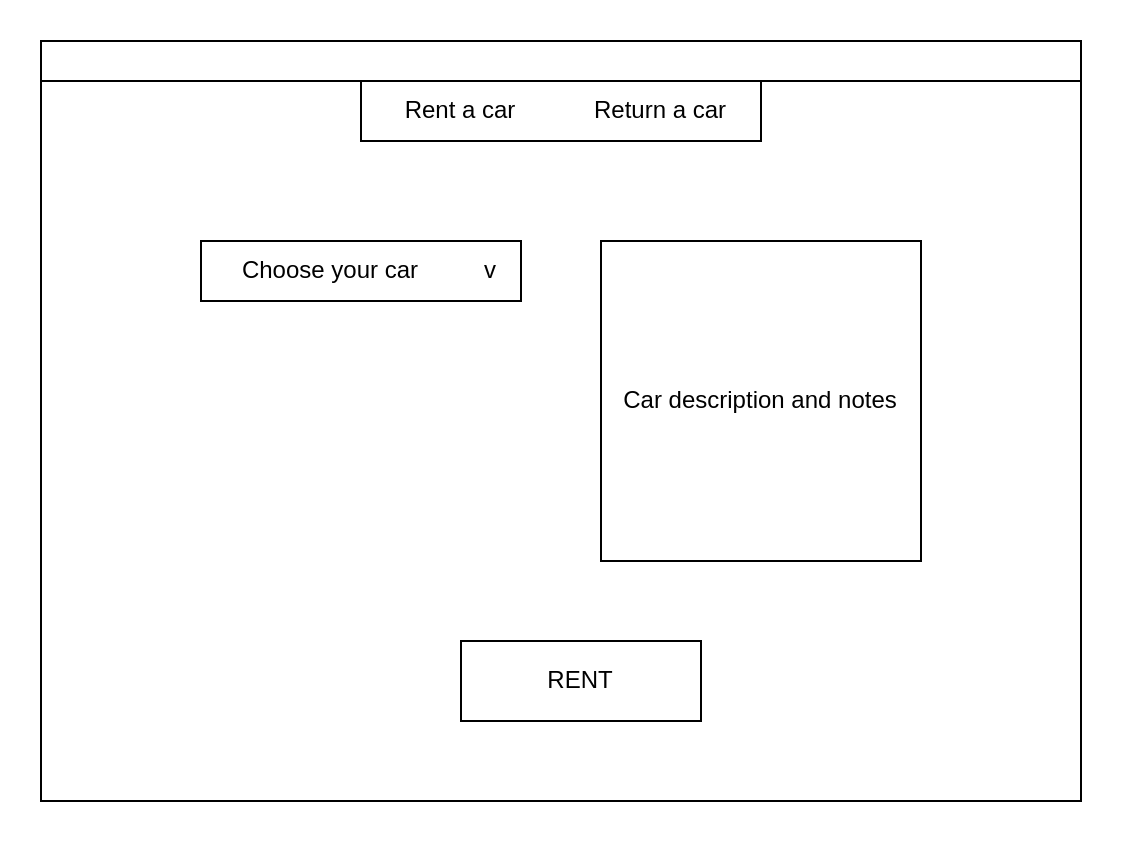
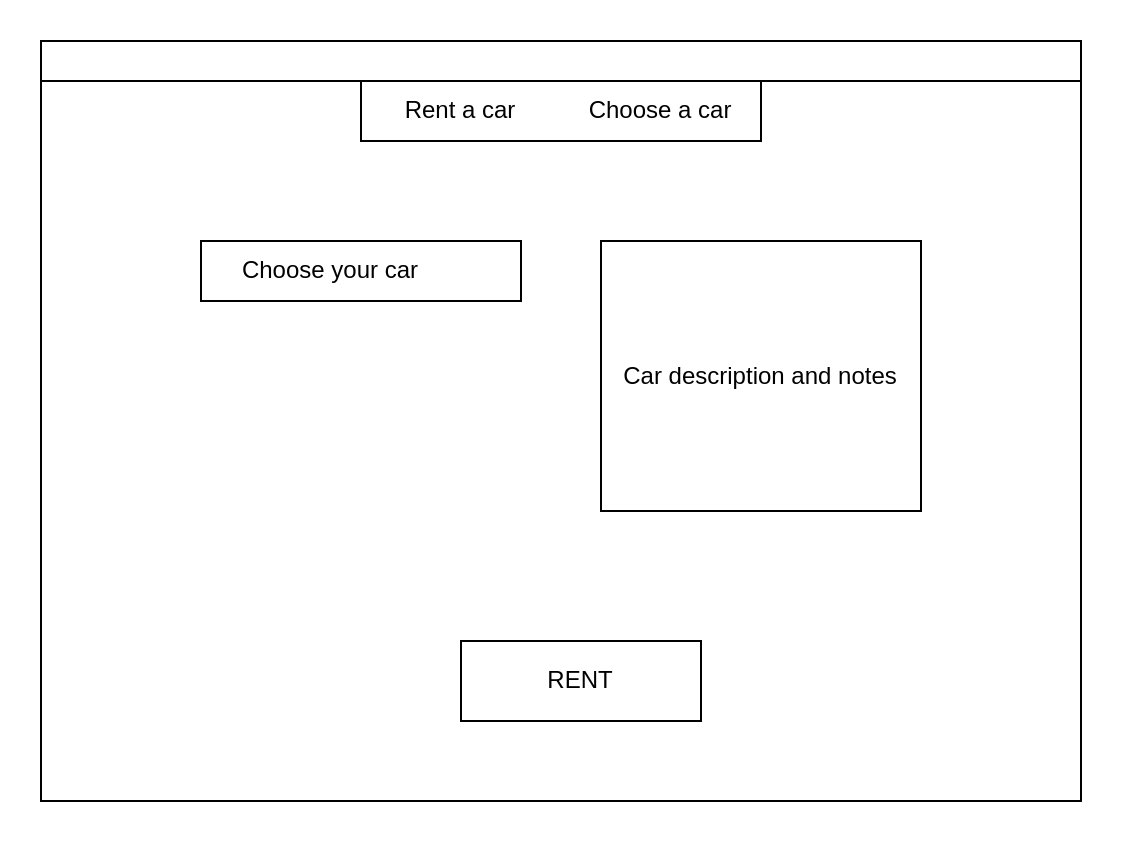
  <mxCell id="0" />
  <mxCell id="1" parent="0" />
  <mxCell id="2" value="" style="rounded=0;whiteSpace=wrap;html=1;fillColor=none;" parent="1" vertex="1"><mxGeometry x="20" y="40" width="520" height="360" as="geometry" /></mxCell>
  <mxCell id="3" value="" style="rounded=0;whiteSpace=wrap;html=1;" parent="1" vertex="1"><mxGeometry x="20" y="20" width="520" height="20" as="geometry" /></mxCell>
  <mxCell id="4" value="" style="rounded=0;whiteSpace=wrap;html=1;fillColor=none;" parent="1" vertex="1"><mxGeometry x="180" y="40" width="200" height="30" as="geometry" /></mxCell>
  <mxCell id="5" value="Rent a car" style="text;html=1;strokeColor=none;fillColor=none;align=center;verticalAlign=middle;whiteSpace=wrap;rounded=0;" parent="1" vertex="1"><mxGeometry x="180" y="40" width="100" height="30" as="geometry" /></mxCell>
- <mxCell id="6" value="Return a car" style="text;html=1;strokeColor=none;fillColor=none;align=center;verticalAlign=middle;whiteSpace=wrap;rounded=0;" parent="1" vertex="1"><mxGeometry x="280" y="40" width="100" height="30" as="geometry" /></mxCell>
+ <mxCell id="6" value="Choose a car" style="text;html=1;strokeColor=none;fillColor=none;align=center;verticalAlign=middle;whiteSpace=wrap;rounded=0;" parent="1" vertex="1"><mxGeometry x="280" y="40" width="100" height="30" as="geometry" /></mxCell>
  <mxCell id="7" value="" style="rounded=0;whiteSpace=wrap;html=1;fillColor=none;" parent="1" vertex="1"><mxGeometry x="100" y="120" width="160" height="30" as="geometry" /></mxCell>
  <mxCell id="8" value="Choose your car" style="text;html=1;strokeColor=none;fillColor=none;align=center;verticalAlign=middle;whiteSpace=wrap;rounded=0;" parent="1" vertex="1"><mxGeometry x="100" y="120" width="130" height="30" as="geometry" /></mxCell>
- <mxCell id="9" value="v" style="text;html=1;strokeColor=none;fillColor=none;align=center;verticalAlign=middle;whiteSpace=wrap;rounded=0;" parent="1" vertex="1"><mxGeometry x="230" y="120" width="30" height="30" as="geometry" /></mxCell>
- <mxCell id="10" value="Car description and notes" style="rounded=0;whiteSpace=wrap;html=1;fillColor=none;" parent="1" vertex="1"><mxGeometry x="300" y="120" width="160" height="160" as="geometry" /></mxCell>
+ <mxCell id="10" value="Car description and notes" style="rounded=0;whiteSpace=wrap;html=1;fillColor=none;" parent="1" vertex="1"><mxGeometry x="300" y="120" width="160" height="135" as="geometry" /></mxCell>
  <mxCell id="11" value="RENT" style="rounded=0;whiteSpace=wrap;html=1;fillColor=none;" parent="1" vertex="1"><mxGeometry x="230" y="320" width="120" height="40" as="geometry" /></mxCell>
